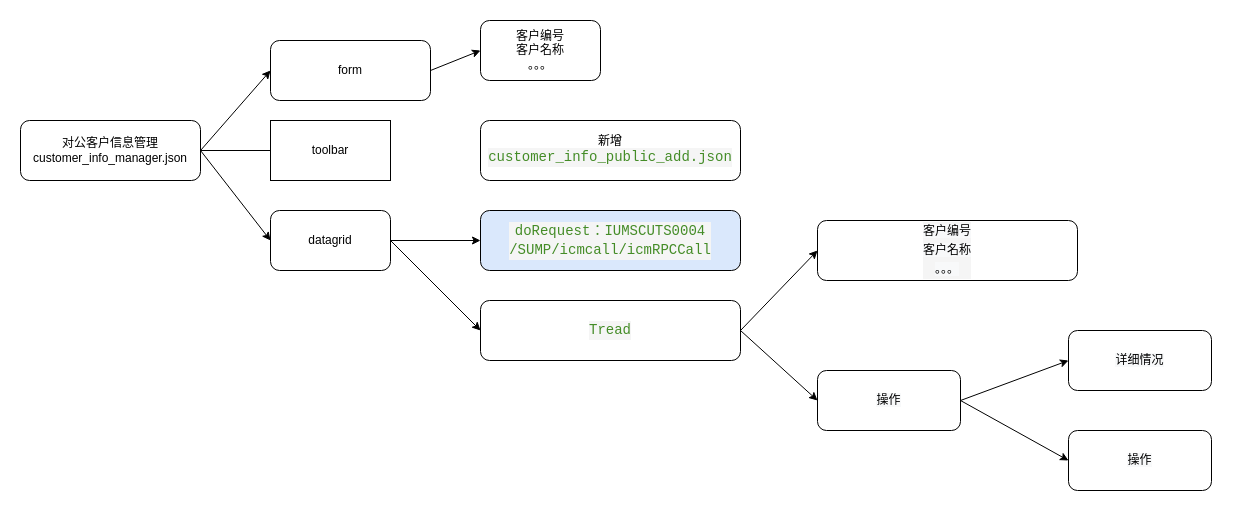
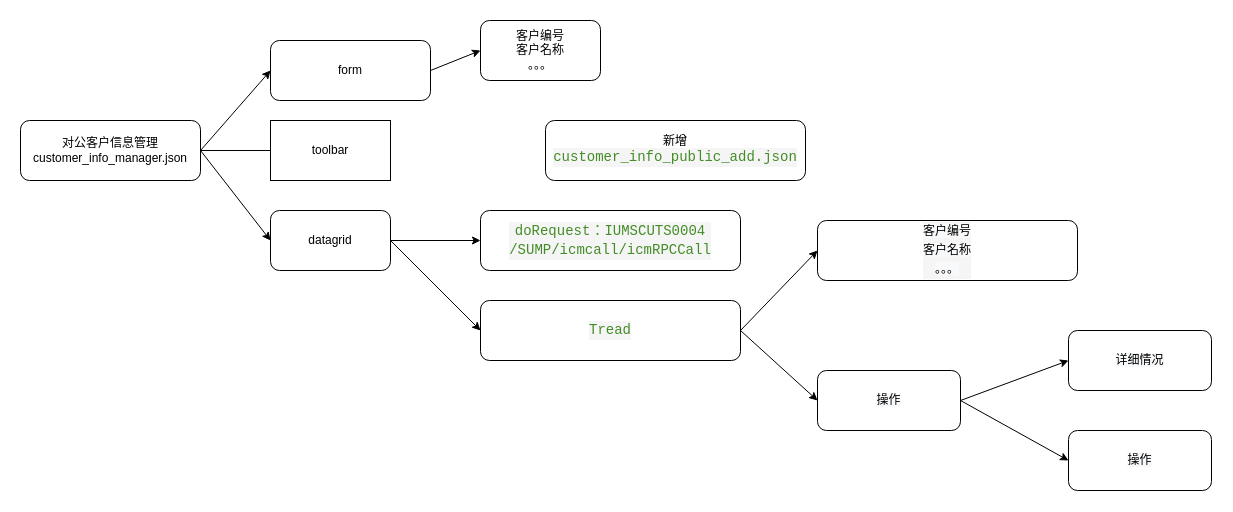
  <mxCell id="0" />
  <mxCell id="1" parent="0" />
  <mxCell id="2" value="对公客户信息管理&lt;br&gt;customer_info_manager.json" style="rounded=1;whiteSpace=wrap;html=1;" parent="1" vertex="1"><mxGeometry x="20" y="120" width="180" height="60" as="geometry" /></mxCell>
  <mxCell id="3" value="form" style="rounded=1;whiteSpace=wrap;html=1;" parent="1" vertex="1"><mxGeometry x="270" y="40" width="160" height="60" as="geometry" /></mxCell>
  <mxCell id="4" value="" style="endArrow=classic;html=1;exitX=1;exitY=0.5;exitDx=0;exitDy=0;entryX=0;entryY=0.5;entryDx=0;entryDy=0;" parent="1" source="2" target="3" edge="1"><mxGeometry width="50" height="50" relative="1" as="geometry"><mxPoint x="380" y="210" as="sourcePoint" /><mxPoint x="230" y="150" as="targetPoint" /></mxGeometry></mxCell>
  <mxCell id="5" value="" style="endArrow=none;html=1;exitX=1;exitY=0.5;exitDx=0;exitDy=0;entryX=0;entryY=0.5;entryDx=0;entryDy=0;" parent="1" source="2" target="10" edge="1"><mxGeometry width="50" height="50" relative="1" as="geometry"><mxPoint x="380" y="210" as="sourcePoint" /><mxPoint x="230" y="60" as="targetPoint" /></mxGeometry></mxCell>
  <mxCell id="6" value="" style="endArrow=classic;html=1;exitX=1;exitY=0.5;exitDx=0;exitDy=0;entryX=0;entryY=0.5;entryDx=0;entryDy=0;" parent="1" source="2" target="11" edge="1"><mxGeometry width="50" height="50" relative="1" as="geometry"><mxPoint x="190" y="160" as="sourcePoint" /><mxPoint x="220" y="260" as="targetPoint" /></mxGeometry></mxCell>
- <mxCell id="7" value="新增&lt;br&gt;&lt;div style=&quot;color: rgb(51 , 51 , 51) ; background-color: rgb(245 , 245 , 245) ; font-family: &amp;#34;consolas&amp;#34; , &amp;#34;courier new&amp;#34; , monospace ; font-size: 14px ; line-height: 19px&quot;&gt;&lt;span style=&quot;color: #448c27&quot;&gt;customer_info_public_add.json&lt;/span&gt;&lt;/div&gt;" style="rounded=1;whiteSpace=wrap;html=1;" parent="1" vertex="1"><mxGeometry x="480" y="120" width="260" height="60" as="geometry" /></mxCell>
+ <mxCell id="7" value="新增&lt;br&gt;&lt;div style=&quot;color: rgb(51 , 51 , 51) ; background-color: rgb(245 , 245 , 245) ; font-family: &amp;#34;consolas&amp;#34; , &amp;#34;courier new&amp;#34; , monospace ; font-size: 14px ; line-height: 19px&quot;&gt;&lt;span style=&quot;color: #448c27&quot;&gt;customer_info_public_add.json&lt;/span&gt;&lt;/div&gt;" style="rounded=1;whiteSpace=wrap;html=1;" parent="1" vertex="1"><mxGeometry x="545" y="120" width="260" height="60" as="geometry" /></mxCell>
  <mxCell id="8" value="客户编号&lt;br&gt;客户名称&lt;br&gt;。。。" style="rounded=1;whiteSpace=wrap;html=1;" parent="1" vertex="1"><mxGeometry x="480" y="20" width="120" height="60" as="geometry" /></mxCell>
  <mxCell id="9" value="" style="endArrow=classic;html=1;exitX=1;exitY=0.5;exitDx=0;exitDy=0;entryX=0;entryY=0.5;entryDx=0;entryDy=0;" parent="1" source="3" target="8" edge="1"><mxGeometry width="50" height="50" relative="1" as="geometry"><mxPoint x="210" y="160" as="sourcePoint" /><mxPoint x="290" y="60" as="targetPoint" /></mxGeometry></mxCell>
  <mxCell id="10" value="toolbar" style="whiteSpace=wrap;html=1;rounded=0;" parent="1" vertex="1"><mxGeometry x="270" y="120" width="120" height="60" as="geometry" /></mxCell>
  <mxCell id="11" value="datagrid&lt;br&gt;" style="rounded=1;whiteSpace=wrap;html=1;" parent="1" vertex="1"><mxGeometry x="270" y="210" width="120" height="60" as="geometry" /></mxCell>
- <mxCell id="12" value="&lt;div style=&quot;color: rgb(51 , 51 , 51) ; background-color: rgb(245 , 245 , 245) ; font-family: &amp;#34;consolas&amp;#34; , &amp;#34;courier new&amp;#34; , monospace ; font-size: 14px ; line-height: 19px&quot;&gt;&lt;span style=&quot;color: #448c27&quot;&gt;doRequest：&lt;/span&gt;&lt;span style=&quot;color: rgb(68 , 140 , 39) ; font-family: &amp;#34;consolas&amp;#34; , &amp;#34;courier new&amp;#34; , monospace&quot;&gt;IUMSCUTS0004&lt;/span&gt;&lt;/div&gt;&lt;div style=&quot;color: rgb(51 , 51 , 51) ; background-color: rgb(245 , 245 , 245) ; font-family: &amp;#34;consolas&amp;#34; , &amp;#34;courier new&amp;#34; , monospace ; font-size: 14px ; line-height: 19px&quot;&gt;&lt;span style=&quot;color: #448c27&quot;&gt;/SUMP/icmcall/icmRPCCall&lt;/span&gt;&lt;/div&gt;" style="rounded=1;whiteSpace=wrap;html=1;fillColor=#dae8fc;" parent="1" vertex="1"><mxGeometry x="480" y="210" width="260" height="60" as="geometry" /></mxCell>
+ <mxCell id="12" value="&lt;div style=&quot;color: rgb(51 , 51 , 51) ; background-color: rgb(245 , 245 , 245) ; font-family: &amp;#34;consolas&amp;#34; , &amp;#34;courier new&amp;#34; , monospace ; font-size: 14px ; line-height: 19px&quot;&gt;&lt;span style=&quot;color: #448c27&quot;&gt;doRequest：&lt;/span&gt;&lt;span style=&quot;color: rgb(68 , 140 , 39) ; font-family: &amp;#34;consolas&amp;#34; , &amp;#34;courier new&amp;#34; , monospace&quot;&gt;IUMSCUTS0004&lt;/span&gt;&lt;/div&gt;&lt;div style=&quot;color: rgb(51 , 51 , 51) ; background-color: rgb(245 , 245 , 245) ; font-family: &amp;#34;consolas&amp;#34; , &amp;#34;courier new&amp;#34; , monospace ; font-size: 14px ; line-height: 19px&quot;&gt;&lt;span style=&quot;color: #448c27&quot;&gt;/SUMP/icmcall/icmRPCCall&lt;/span&gt;&lt;/div&gt;" style="rounded=1;whiteSpace=wrap;html=1;" parent="1" vertex="1"><mxGeometry x="480" y="210" width="260" height="60" as="geometry" /></mxCell>
  <mxCell id="13" value="" style="endArrow=classic;html=1;exitX=1;exitY=0.5;exitDx=0;exitDy=0;" parent="1" source="11" edge="1"><mxGeometry width="50" height="50" relative="1" as="geometry"><mxPoint x="210" y="160" as="sourcePoint" /><mxPoint x="480" y="240" as="targetPoint" /></mxGeometry></mxCell>
  <mxCell id="14" value="&lt;div style=&quot;background-color: rgb(245 , 245 , 245) ; font-family: &amp;#34;consolas&amp;#34; , &amp;#34;courier new&amp;#34; , monospace ; font-size: 14px ; line-height: 19px&quot;&gt;&lt;font color=&quot;#448c27&quot;&gt;Tread&lt;/font&gt;&lt;/div&gt;" style="rounded=1;whiteSpace=wrap;html=1;" parent="1" vertex="1"><mxGeometry x="480" y="300" width="260" height="60" as="geometry" /></mxCell>
  <mxCell id="15" value="" style="endArrow=classic;html=1;exitX=1;exitY=0.5;exitDx=0;exitDy=0;" parent="1" source="11" edge="1"><mxGeometry width="50" height="50" relative="1" as="geometry"><mxPoint x="390" y="330" as="sourcePoint" /><mxPoint x="480" y="330" as="targetPoint" /></mxGeometry></mxCell>
  <mxCell id="16" value="&lt;div style=&quot;background-color: rgb(245 , 245 , 245) ; font-family: &amp;#34;consolas&amp;#34; , &amp;#34;courier new&amp;#34; , monospace ; font-size: 14px ; line-height: 19px&quot;&gt;&lt;span style=&quot;font-family: &amp;#34;helvetica&amp;#34; ; font-size: 12px ; background-color: rgb(248 , 249 , 250)&quot;&gt;客户编号&lt;/span&gt;&lt;br style=&quot;font-family: &amp;#34;helvetica&amp;#34; ; font-size: 12px ; background-color: rgb(248 , 249 , 250)&quot;&gt;&lt;span style=&quot;font-family: &amp;#34;helvetica&amp;#34; ; font-size: 12px ; background-color: rgb(248 , 249 , 250)&quot;&gt;客户名称&lt;/span&gt;&lt;br style=&quot;font-family: &amp;#34;helvetica&amp;#34; ; font-size: 12px ; background-color: rgb(248 , 249 , 250)&quot;&gt;&lt;span style=&quot;font-family: &amp;#34;helvetica&amp;#34; ; font-size: 12px ; background-color: rgb(248 , 249 , 250)&quot;&gt;。。。&lt;/span&gt;&lt;br&gt;&lt;/div&gt;" style="rounded=1;whiteSpace=wrap;html=1;" parent="1" vertex="1"><mxGeometry x="817" y="220" width="260" height="60" as="geometry" /></mxCell>
  <mxCell id="17" value="" style="endArrow=classic;html=1;exitX=1;exitY=0.5;exitDx=0;exitDy=0;entryX=0;entryY=0.5;entryDx=0;entryDy=0;" parent="1" source="14" target="16" edge="1"><mxGeometry width="50" height="50" relative="1" as="geometry"><mxPoint x="817" y="100" as="sourcePoint" /><mxPoint x="917" y="280" as="targetPoint" /></mxGeometry></mxCell>
  <mxCell id="18" value="&lt;div style=&quot;line-height: 19px&quot;&gt;&lt;font face=&quot;helvetica&quot;&gt;&lt;span style=&quot;background-color: rgb(248 , 249 , 250)&quot;&gt;操作&lt;/span&gt;&lt;/font&gt;&lt;/div&gt;" style="rounded=1;whiteSpace=wrap;html=1;" parent="1" vertex="1"><mxGeometry x="817" y="370" width="143" height="60" as="geometry" /></mxCell>
  <mxCell id="19" value="" style="endArrow=classic;html=1;exitX=1;exitY=0.5;exitDx=0;exitDy=0;entryX=0;entryY=0.5;entryDx=0;entryDy=0;" parent="1" source="14" target="18" edge="1"><mxGeometry width="50" height="50" relative="1" as="geometry"><mxPoint x="750" y="340" as="sourcePoint" /><mxPoint x="927" y="290" as="targetPoint" /></mxGeometry></mxCell>
  <mxCell id="20" value="&lt;div style=&quot;line-height: 19px&quot;&gt;&lt;font face=&quot;helvetica&quot;&gt;&lt;span style=&quot;background-color: rgb(248 , 249 , 250)&quot;&gt;详细情况&lt;/span&gt;&lt;/font&gt;&lt;/div&gt;" style="rounded=1;whiteSpace=wrap;html=1;" parent="1" vertex="1"><mxGeometry x="1068" y="330" width="143" height="60" as="geometry" /></mxCell>
  <mxCell id="21" value="" style="endArrow=classic;html=1;exitX=1;exitY=0.5;exitDx=0;exitDy=0;entryX=0;entryY=0.5;entryDx=0;entryDy=0;" parent="1" source="18" target="20" edge="1"><mxGeometry width="50" height="50" relative="1" as="geometry"><mxPoint x="800" y="400" as="sourcePoint" /><mxPoint x="990" y="390" as="targetPoint" /></mxGeometry></mxCell>
  <mxCell id="22" value="&lt;div style=&quot;line-height: 19px&quot;&gt;&lt;font face=&quot;helvetica&quot;&gt;&lt;span style=&quot;background-color: rgb(248 , 249 , 250)&quot;&gt;操作&lt;/span&gt;&lt;/font&gt;&lt;/div&gt;" style="rounded=1;whiteSpace=wrap;html=1;" parent="1" vertex="1"><mxGeometry x="1068" y="430" width="143" height="60" as="geometry" /></mxCell>
  <mxCell id="23" value="" style="endArrow=classic;html=1;exitX=1;exitY=0.5;exitDx=0;exitDy=0;entryX=0;entryY=0.5;entryDx=0;entryDy=0;" parent="1" source="18" target="22" edge="1"><mxGeometry width="50" height="50" relative="1" as="geometry"><mxPoint x="960" y="500" as="sourcePoint" /><mxPoint x="990" y="490" as="targetPoint" /></mxGeometry></mxCell>
